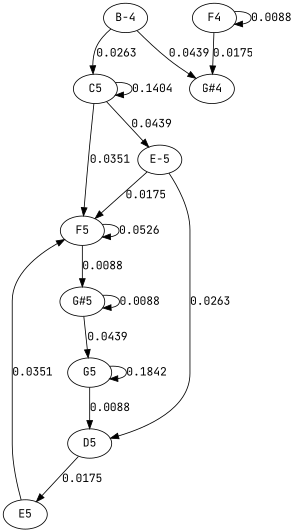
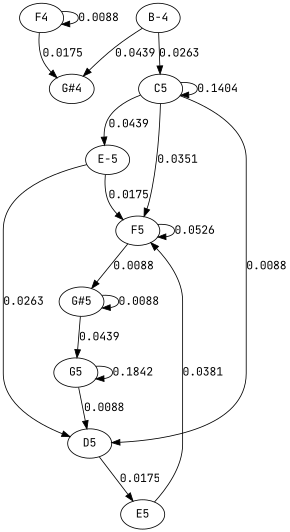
  strict graph {
    fontname="JetBrains Mono"
    node [fontname="JetBrains Mono"]
    edge [arrowtype=normal dir=forward fontname="JetBrains Mono"]
    "B-4" [height=0.5 width=0.75]
    "G#4" [height=0.5 width=0.75927]
    C5 [height=0.5 width=0.75]
    F5 [height=0.5 width=0.75]
    D5 [height=0.5 width=0.75]
    "E-5" [height=0.5 width=0.75]
    "G#5" [height=0.5 width=0.75927]
    F4 [height=0.5 width=0.75]
    E5 [height=0.5 width=0.75]
    G5 [height=0.5 width=0.75]
    "B-4" -- "G#4" [label=0.0439]
    "B-4" -- C5 [label=0.0263]
    C5 -- C5 [label=0.1404]
    C5 -- F5 [label=0.0351]
+   C5 -- D5 [label=0.0088]
    C5 -- "E-5" [label=0.0439]
    F5 -- F5 [label=0.0526]
    F5 -- "G#5" [label=0.0088]
    D5 -- E5 [label=0.0175]
    "E-5" -- F5 [label=0.0175]
    "E-5" -- D5 [label=0.0263]
    "G#5" -- "G#5" [label=0.0088]
    "G#5" -- G5 [label=0.0439]
    F4 -- "G#4" [label=0.0175]
    F4 -- F4 [label=0.0088]
-   E5 -- F5 [label=0.0351]
+   E5 -- F5 [label=0.0381]
    G5 -- D5 [label=0.0088]
    G5 -- G5 [label=0.1842]
  }
